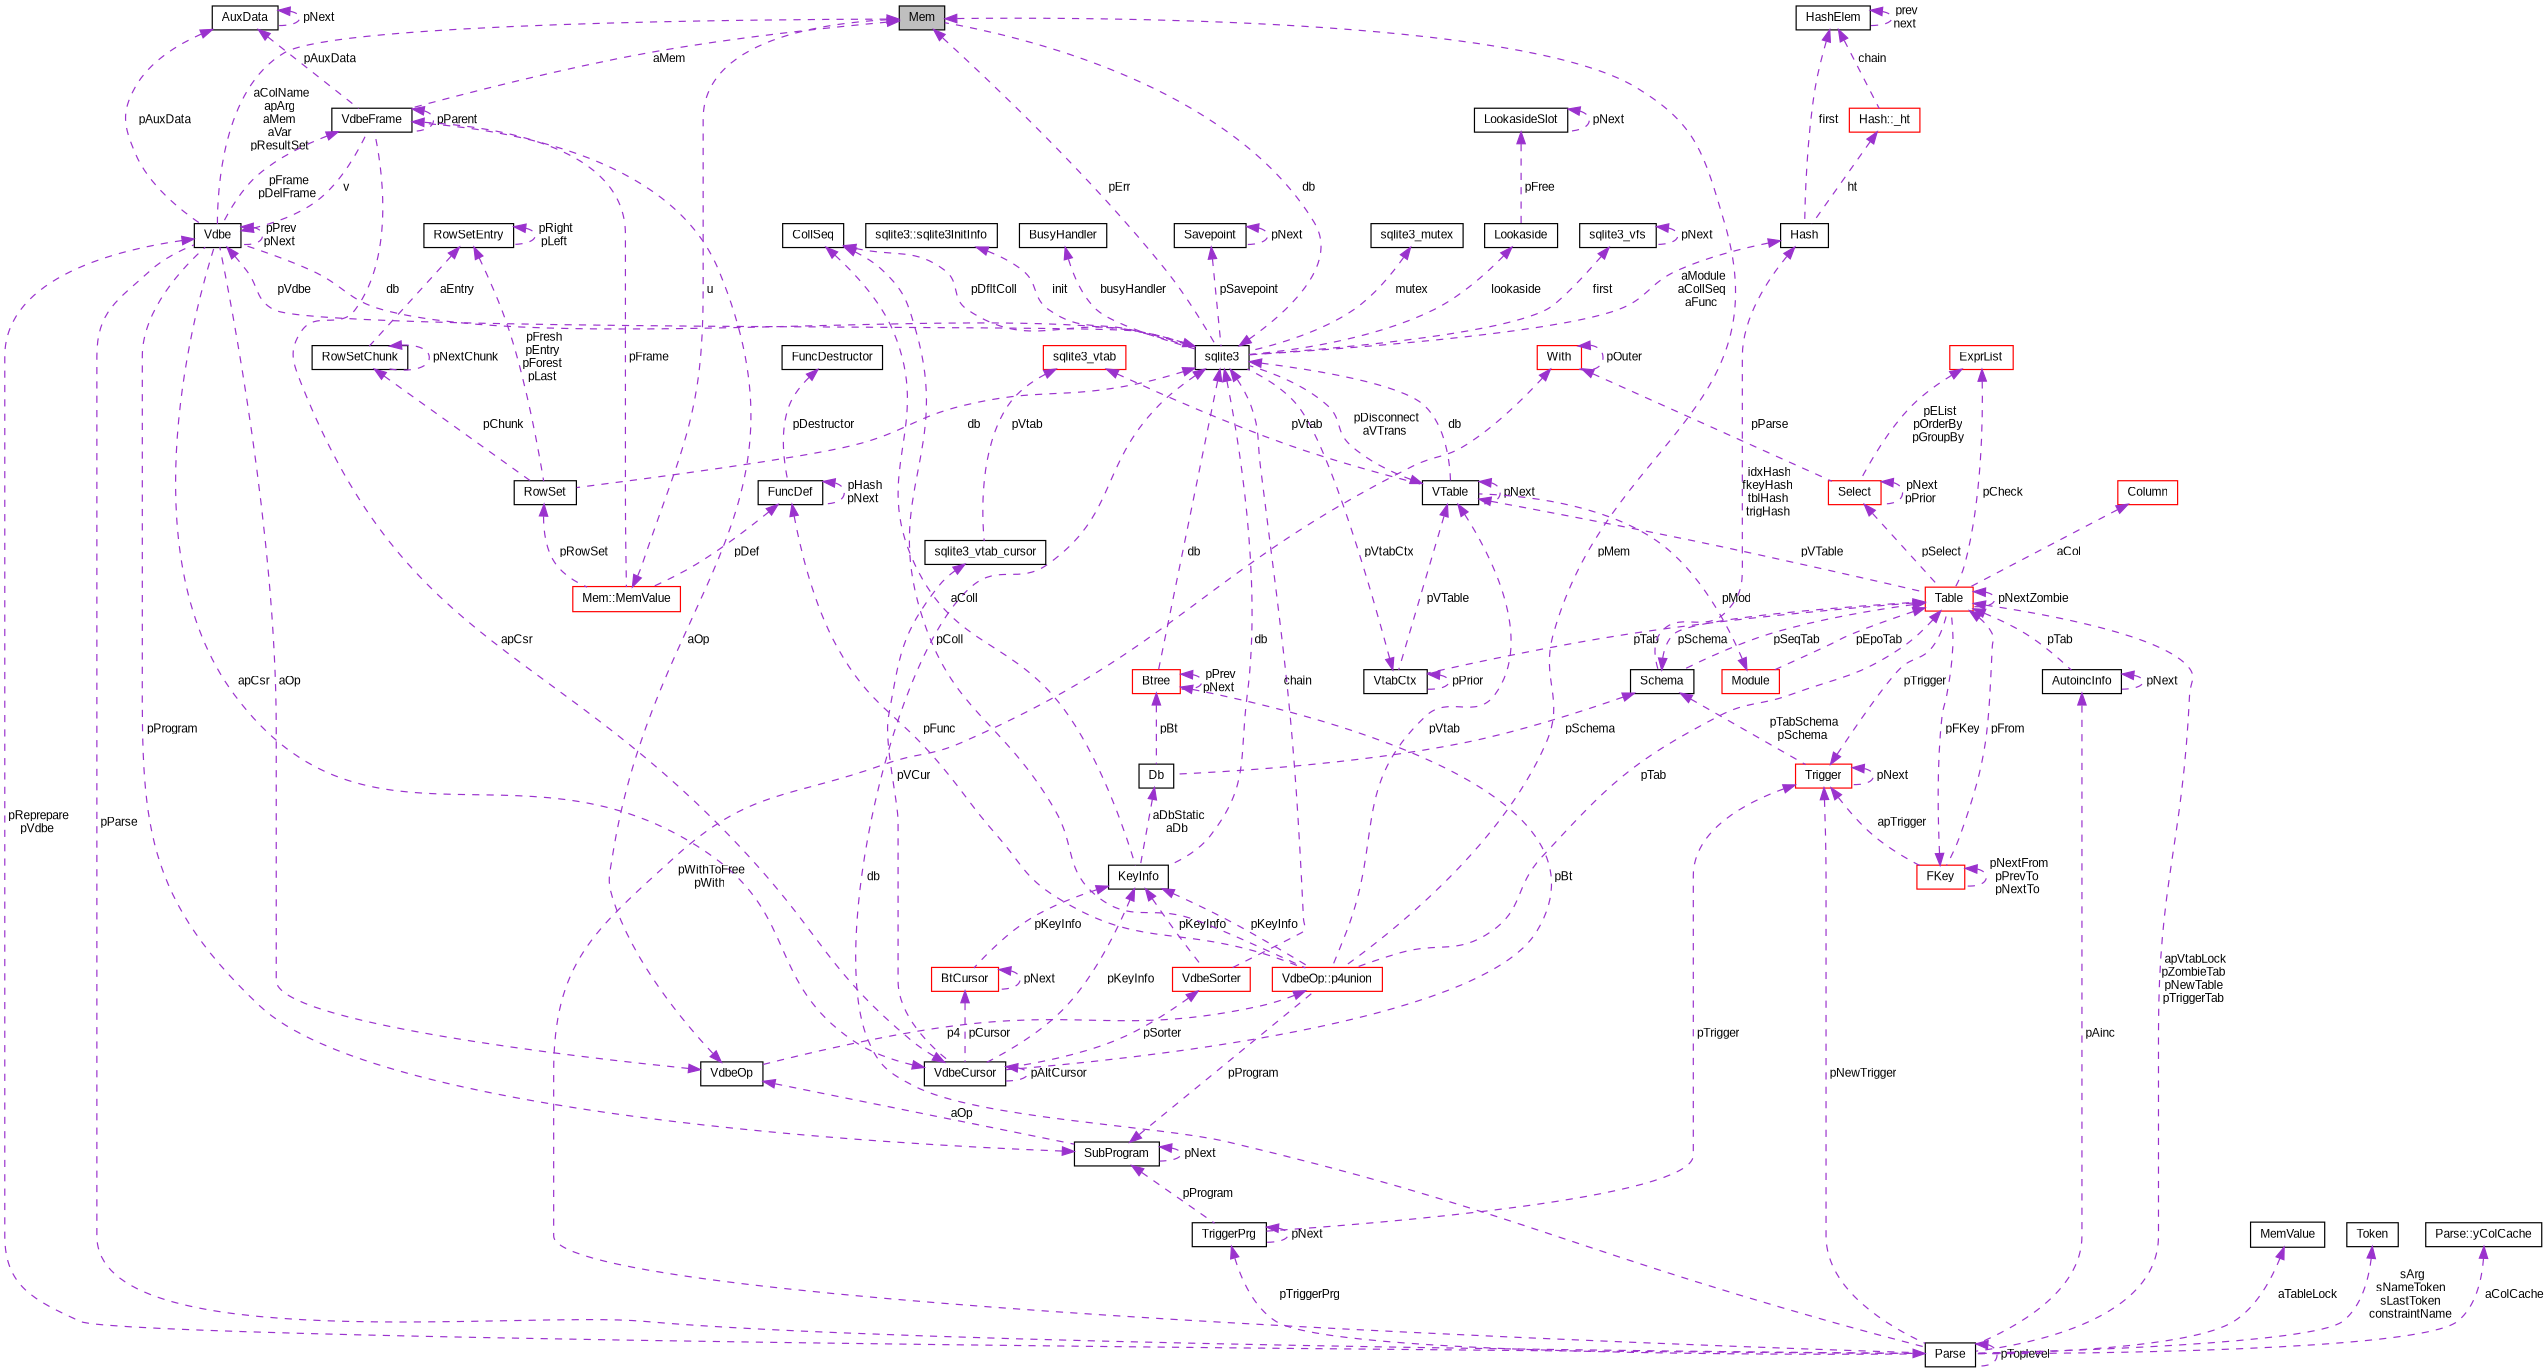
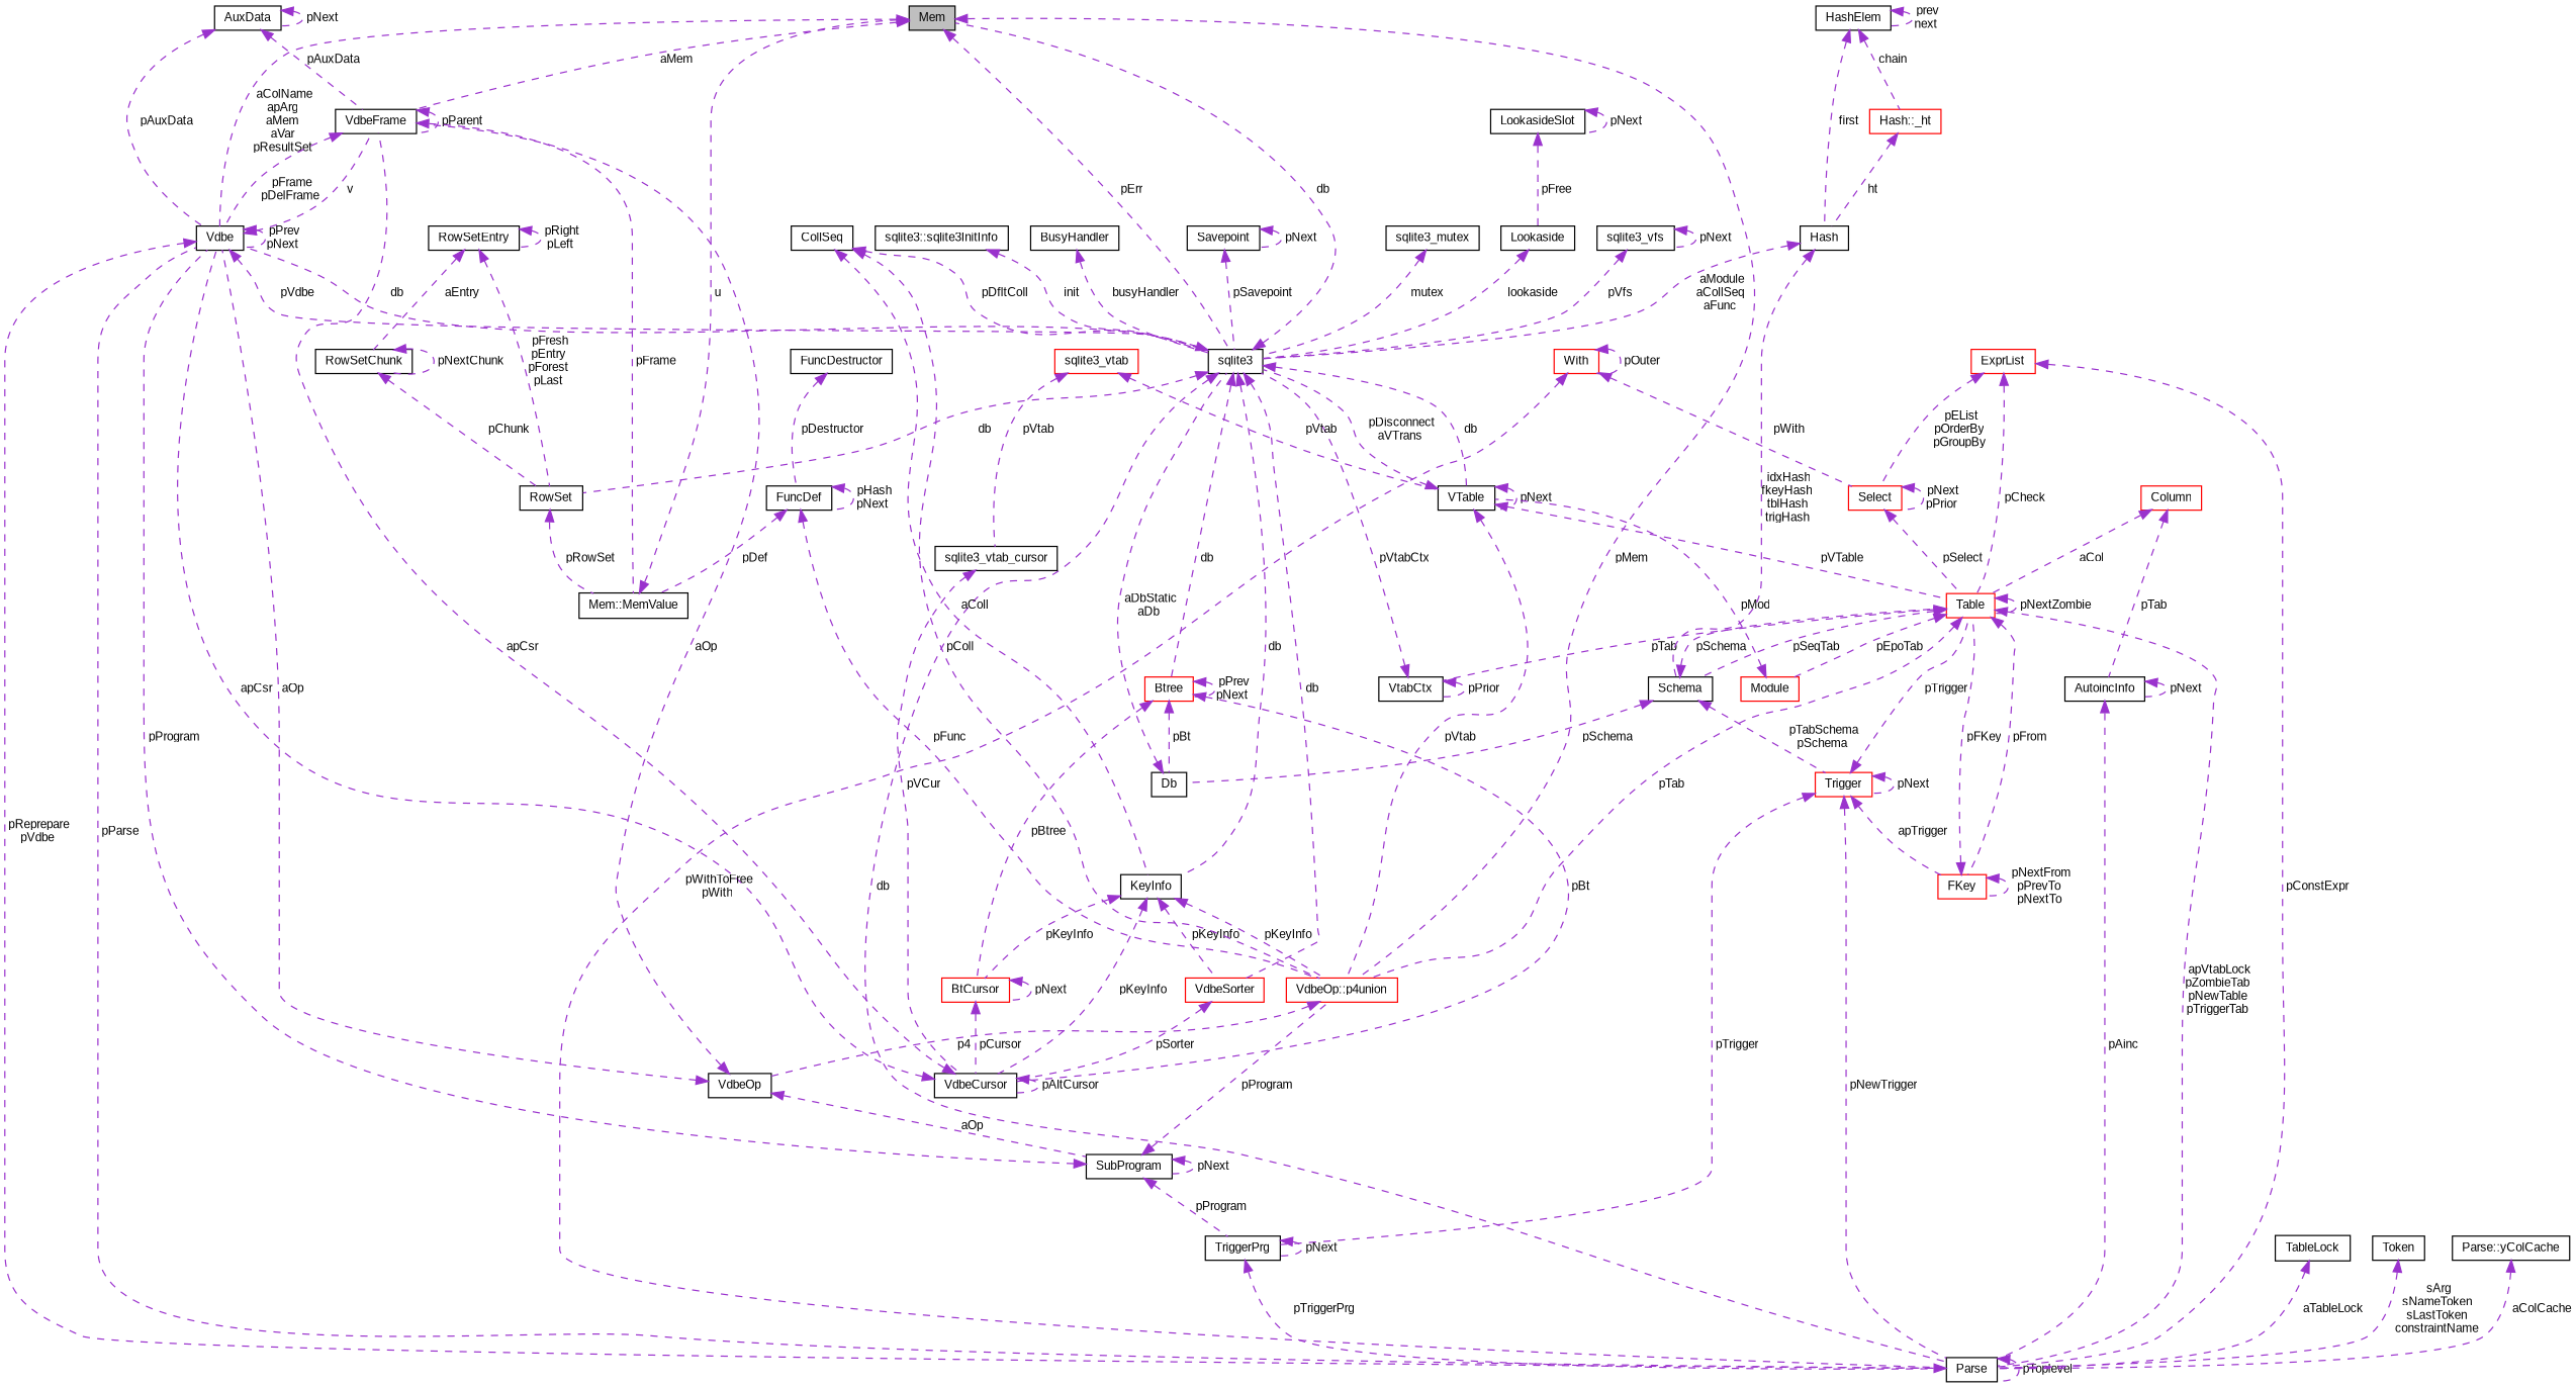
  digraph {
    fontname="Liberation Sans"
    node [color=black fillcolor=white fontname="Liberation Sans" fontsize=10 shape=record style=filled]
    edge [color=darkorchid3 dir=back fontname="Liberation Sans" fontsize=10 labelfontname=Helvetica labelfontsize=10 style=dashed]
    n1 [fillcolor=grey75 fontcolor=black height=0.2 label=Mem width=0.4]
    n2 [height=0.2 label=VdbeFrame width=0.4]
    n3 [height=0.2 label=Vdbe width=0.4]
    n4 [height=0.2 label=sqlite3 width=0.4]
    n5 [color=red height=0.2 label="VdbeOp::p4union" width=0.4]
-   n6 [color=red height=0.2 label="Mem::MemValue" width=0.4]
+   n6 [height=0.2 label="Mem::MemValue" width=0.4]
    n7 [height=0.2 label=Parse width=0.4]
    n8 [height=0.2 label=VTable width=0.4]
    n9 [color=red height=0.2 label=Btree width=0.4]
    n10 [height=0.2 label=KeyInfo width=0.4]
    n11 [color=red height=0.2 label=VdbeSorter width=0.4]
    n12 [height=0.2 label=RowSet width=0.4]
    n13 [height=0.2 label=VdbeOp width=0.4]
    n14 [height=0.2 label=VtabCtx width=0.4]
    n15 [color=red height=0.2 label=Table width=0.4]
    n16 [height=0.2 label=Db width=0.4]
    n17 [height=0.2 label=VdbeCursor width=0.4]
    n18 [color=red height=0.2 label=BtCursor width=0.4]
    n19 [height=0.2 label=Savepoint width=0.4]
    n20 [height=0.2 label=Lookaside width=0.4]
    n21 [height=0.2 label=LookasideSlot width=0.4]
    n22 [height=0.2 label=sqlite3_mutex width=0.4]
    n23 [height=0.2 label=sqlite3_vfs width=0.4]
    n24 [height=0.2 label="sqlite3::sqlite3InitInfo" width=0.4]
    n25 [height=0.2 label=BusyHandler width=0.4]
    n26 [color=red height=0.2 label=Module width=0.4]
    n27 [height=0.2 label=Schema width=0.4]
    n28 [color=red height=0.2 label=FKey width=0.4]
    n29 [height=0.2 label=AutoincInfo width=0.4]
    n30 [color=red height=0.2 label=Trigger width=0.4]
    n31 [height=0.2 label=TriggerPrg width=0.4]
    n32 [height=0.2 label=Hash width=0.4]
    n33 [color=red height=0.2 label="Hash::_ht" width=0.4]
    n34 [height=0.2 label=HashElem width=0.4]
    n35 [color=red height=0.2 label=Column width=0.4]
    n36 [color=red height=0.2 label=Select width=0.4]
    n37 [color=red height=0.2 label=With width=0.4]
    n38 [color=red height=0.2 label=ExprList width=0.4]
    n39 [color=red height=0.2 label=sqlite3_vtab width=0.4]
    n40 [height=0.2 label=sqlite3_vtab_cursor width=0.4]
    n41 [height=0.2 label=CollSeq width=0.4]
    n42 [height=0.2 label=AuxData width=0.4]
    n43 [height=0.2 label=SubProgram width=0.4]
    n44 [height=0.2 label=FuncDef width=0.4]
    n45 [height=0.2 label=FuncDestructor width=0.4]
-   n46 [height=0.2 label=MemValue width=0.4]
+   n46 [height=0.2 label=TableLock width=0.4]
    n47 [height=0.2 label=Token width=0.4]
    n48 [height=0.2 label="Parse::yColCache" width=0.4]
    n49 [height=0.2 label=RowSetChunk width=0.4]
    n50 [height=0.2 label=RowSetEntry width=0.4]
    n1 -> n2 [label=" aMem"]
    n1 -> n3 [label=" aColName\napArg\naMem\naVar\npResultSet"]
    n1 -> n4 [label=" pErr"]
    n1 -> n5 [label=" pMem"]
    n2 -> n2 [label=" pParent"]
    n2 -> n3 [label=" pFrame\npDelFrame"]
    n2 -> n6 [label=" pFrame"]
    n3 -> n2 [label=" v"]
    n3 -> n3 [label=" pPrev\npNext"]
    n3 -> n4 [label=" pVdbe"]
    n3 -> n7 [label=" pReprepare\npVdbe"]
    n4 -> n1 [label=" db"]
    n4 -> n3 [label=" db"]
    n4 -> n7 [label=" db"]
    n4 -> n8 [label=" db"]
    n4 -> n9 [label=" db"]
    n4 -> n10 [label=" db"]
-   n4 -> n11 [label=" chain"]
+   n4 -> n11 [label=" db"]
    n4 -> n12 [label=" db"]
    n5 -> n13 [label=" p4"]
    n6 -> n1 [label=" u"]
    n7 -> n3 [label=" pParse"]
    n7 -> n7 [label=" pToplevel"]
    n8 -> n4 [label=" pDisconnect\naVTrans"]
    n8 -> n5 [label=" pVtab"]
    n8 -> n8 [label=" pNext"]
-   n8 -> n14 [label=" pVTable"]
    n8 -> n15 [label=" pVTable"]
    n9 -> n9 [label=" pPrev\npNext"]
    n9 -> n16 [label=" pBt"]
    n9 -> n17 [label=" pBt"]
+   n9 -> n18 [label=" pBtree"]
    n10 -> n5 [label=" pKeyInfo"]
    n10 -> n11 [label=" pKeyInfo"]
    n10 -> n17 [label=" pKeyInfo"]
    n10 -> n18 [label=" pKeyInfo"]
    n11 -> n17 [label=" pSorter"]
    n12 -> n6 [label=" pRowSet"]
    n13 -> n2 [label=" aOp"]
    n13 -> n3 [label=" aOp"]
    n13 -> n43 [label=" aOp"]
    n14 -> n4 [label=" pVtabCtx"]
    n14 -> n14 [label=" pPrior"]
    n15 -> n5 [label=" pTab"]
    n15 -> n7 [label=" apVtabLock\npZombieTab\npNewTable\npTriggerTab"]
    n15 -> n14 [label=" pTab"]
    n15 -> n15 [label=" pNextZombie"]
    n15 -> n26 [label=" pEpoTab"]
    n15 -> n27 [label=" pSeqTab"]
    n15 -> n28 [label=" pFrom"]
-   n15 -> n29 [label=" pTab"]
-   n16 -> n10 [label=" aDbStatic\naDb"]
+   n35 -> n29 [label=" pTab"]
+   n16 -> n4 [label=" aDbStatic\naDb"]
    n17 -> n2 [label=" apCsr"]
    n17 -> n3 [label=" apCsr"]
    n17 -> n17 [label=" pAltCursor"]
    n18 -> n17 [label=" pCursor"]
    n18 -> n18 [label=" pNext"]
    n19 -> n4 [label=" pSavepoint"]
    n19 -> n19 [label=" pNext"]
    n20 -> n4 [label=" lookaside"]
    n21 -> n20 [label=" pFree"]
    n21 -> n21 [label=" pNext"]
    n22 -> n4 [label=" mutex"]
-   n23 -> n4 [label=" first"]
+   n23 -> n4 [label=" pVfs"]
    n23 -> n23 [label=" pNext"]
    n24 -> n4 [label=" init"]
    n25 -> n4 [label=" busyHandler"]
    n26 -> n8 [label=" pMod"]
    n27 -> n15 [label=" pSchema"]
    n27 -> n16 [label=" pSchema"]
    n27 -> n30 [label=" pTabSchema\npSchema"]
    n28 -> n15 [label=" pFKey"]
    n28 -> n28 [label=" pNextFrom\npPrevTo\npNextTo"]
    n29 -> n7 [label=" pAinc"]
    n29 -> n29 [label=" pNext"]
    n30 -> n7 [label=" pNewTrigger"]
    n30 -> n15 [label=" pTrigger"]
    n30 -> n28 [label=" apTrigger"]
    n30 -> n30 [label=" pNext"]
    n30 -> n31 [label=" pTrigger"]
    n31 -> n7 [label=" pTriggerPrg"]
    n31 -> n31 [label=" pNext"]
    n32 -> n4 [label=" aModule\naCollSeq\naFunc"]
    n32 -> n27 [label=" idxHash\nfkeyHash\ntblHash\ntrigHash"]
    n33 -> n32 [label=" ht"]
    n34 -> n32 [label=" first"]
    n34 -> n33 [label=" chain"]
    n34 -> n34 [label=" prev\nnext"]
    n35 -> n15 [label=" aCol"]
    n36 -> n15 [label=" pSelect"]
    n36 -> n36 [label=" pNext\npPrior"]
    n37 -> n7 [label=" pWithToFree\npWith"]
-   n37 -> n36 [label=" pParse"]
+   n37 -> n36 [label=" pWith"]
    n37 -> n37 [label=" pOuter"]
+   n38 -> n7 [label=" pConstExpr"]
    n38 -> n15 [label=" pCheck"]
    n38 -> n36 [label=" pEList\npOrderBy\npGroupBy"]
    n39 -> n8 [label=" pVtab"]
    n39 -> n40 [label=" pVtab"]
    n40 -> n17 [label=" pVCur"]
    n41 -> n4 [label=" pDfltColl"]
    n41 -> n5 [label=" pColl"]
    n41 -> n10 [label=" aColl"]
    n42 -> n2 [label=" pAuxData"]
    n42 -> n3 [label=" pAuxData"]
    n42 -> n42 [label=" pNext"]
    n43 -> n3 [label=" pProgram"]
    n43 -> n5 [label=" pProgram"]
    n43 -> n31 [label=" pProgram"]
    n43 -> n43 [label=" pNext"]
    n44 -> n5 [label=" pFunc"]
    n44 -> n6 [label=" pDef"]
    n44 -> n44 [label=" pHash\npNext"]
    n45 -> n44 [label=" pDestructor"]
    n46 -> n7 [label=" aTableLock"]
    n47 -> n7 [label=" sArg\nsNameToken\nsLastToken\nconstraintName"]
    n48 -> n7 [label=" aColCache"]
    n49 -> n12 [label=" pChunk"]
    n49 -> n49 [label=" pNextChunk"]
    n50 -> n12 [label=" pFresh\npEntry\npForest\npLast"]
    n50 -> n49 [label=" aEntry"]
    n50 -> n50 [label=" pRight\npLeft"]
  }
